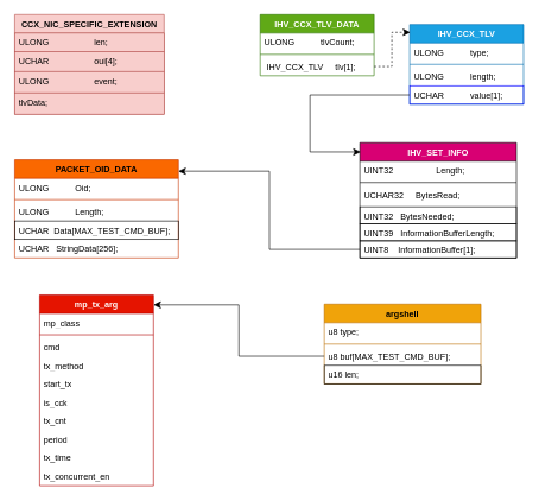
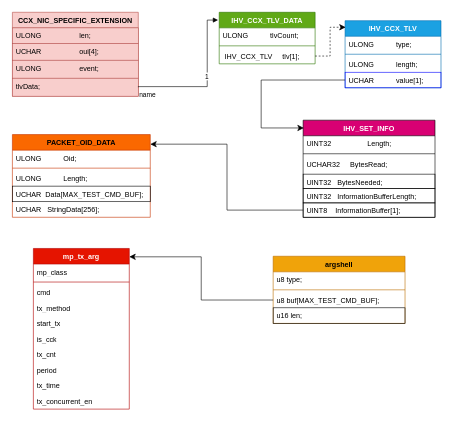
  <mxCell id="0" />
  <mxCell id="1" parent="0" />
  <mxCell id="2" value="CCX_NIC_SPECIFIC_EXTENSION" style="swimlane;fontStyle=1;align=center;verticalAlign=top;childLayout=stackLayout;horizontal=1;startSize=26;horizontalStack=0;resizeParent=1;resizeParentMax=0;resizeLast=0;collapsible=1;marginBottom=0;whiteSpace=wrap;html=1;fillColor=#f8cecc;strokeColor=#b85450;" parent="1" vertex="1"><mxGeometry x="20" y="20" width="210" height="140" as="geometry" /></mxCell>
  <mxCell id="3" value="ULONG&amp;nbsp;&amp;nbsp;&amp;nbsp;&amp;nbsp;&amp;nbsp;&amp;nbsp;&amp;nbsp;&amp;nbsp;&amp;nbsp;&amp;nbsp;&amp;nbsp;&amp;nbsp;&amp;nbsp;&amp;nbsp;&amp;nbsp;&amp;nbsp;&amp;nbsp;&amp;nbsp; len;&amp;nbsp;&amp;nbsp;&amp;nbsp;&amp;nbsp;&amp;nbsp;&amp;nbsp;&amp;nbsp; " style="text;strokeColor=#b85450;fillColor=#f8cecc;align=left;verticalAlign=top;spacingLeft=4;spacingRight=4;overflow=hidden;rotatable=0;points=[[0,0.5],[1,0.5]];portConstraint=eastwest;whiteSpace=wrap;html=1;" parent="2" vertex="1"><mxGeometry y="26" width="210" height="26" as="geometry" /></mxCell>
  <mxCell id="4" value="UCHAR&amp;nbsp;&amp;nbsp;&amp;nbsp;&amp;nbsp;&amp;nbsp;&amp;nbsp;&amp;nbsp;&amp;nbsp;&amp;nbsp;&amp;nbsp;&amp;nbsp;&amp;nbsp;&amp;nbsp;&amp;nbsp;&amp;nbsp;&amp;nbsp;&amp;nbsp;&amp;nbsp; oui[4]; " style="text;strokeColor=#b85450;fillColor=#f8cecc;align=left;verticalAlign=top;spacingLeft=4;spacingRight=4;overflow=hidden;rotatable=0;points=[[0,0.5],[1,0.5]];portConstraint=eastwest;whiteSpace=wrap;html=1;" parent="2" vertex="1"><mxGeometry y="52" width="210" height="28" as="geometry" /></mxCell>
  <mxCell id="5" value="ULONG&amp;nbsp;&amp;nbsp;&amp;nbsp;&amp;nbsp;&amp;nbsp;&amp;nbsp;&amp;nbsp;&amp;nbsp;&amp;nbsp;&amp;nbsp;&amp;nbsp;&amp;nbsp;&amp;nbsp;&amp;nbsp;&amp;nbsp;&amp;nbsp;&amp;nbsp;&amp;nbsp; event;&amp;nbsp; " style="text;strokeColor=#b85450;fillColor=#f8cecc;align=left;verticalAlign=top;spacingLeft=4;spacingRight=4;overflow=hidden;rotatable=0;points=[[0,0.5],[1,0.5]];portConstraint=eastwest;whiteSpace=wrap;html=1;" parent="2" vertex="1"><mxGeometry y="80" width="210" height="30" as="geometry" /></mxCell>
  <mxCell id="6" value="tlvData;" style="text;strokeColor=#b85450;fillColor=#f8cecc;align=left;verticalAlign=top;spacingLeft=4;spacingRight=4;overflow=hidden;rotatable=0;points=[[0,0.5],[1,0.5]];portConstraint=eastwest;whiteSpace=wrap;html=1;" parent="2" vertex="1"><mxGeometry y="110" width="210" height="30" as="geometry" /></mxCell>
+ <mxCell id="7" value="name" style="endArrow=block;endFill=1;html=1;edgeStyle=orthogonalEdgeStyle;align=left;verticalAlign=top;rounded=0;exitX=1;exitY=0.5;exitDx=0;exitDy=0;entryX=-0.012;entryY=0.151;entryDx=0;entryDy=0;entryPerimeter=0;" parent="1" source="6" target="9" edge="1"><mxGeometry x="-1" relative="1" as="geometry"><mxPoint x="415" y="154" as="sourcePoint" /><mxPoint x="405" y="84" as="targetPoint" /><Array as="points"><mxPoint x="230" y="144" /><mxPoint x="345" y="144" /><mxPoint x="345" y="33" /></Array></mxGeometry></mxCell>
+ <mxCell id="8" value="1" style="edgeLabel;resizable=0;html=1;align=left;verticalAlign=bottom;" parent="7" connectable="0" vertex="1"><mxGeometry x="-1" relative="1" as="geometry"><mxPoint x="110" y="-10" as="offset" /></mxGeometry></mxCell>
  <mxCell id="9" value="IHV_CCX_TLV_DATA" style="swimlane;fontStyle=1;align=center;verticalAlign=top;childLayout=stackLayout;horizontal=1;startSize=26;horizontalStack=0;resizeParent=1;resizeParentMax=0;resizeLast=0;collapsible=1;marginBottom=0;whiteSpace=wrap;html=1;fillColor=#60a917;fontColor=#ffffff;strokeColor=#2D7600;" parent="1" vertex="1"><mxGeometry x="365" y="20" width="160" height="86" as="geometry" /></mxCell>
  <mxCell id="10" value="ULONG&amp;nbsp;&amp;nbsp;&amp;nbsp;&amp;nbsp;&amp;nbsp;&amp;nbsp;&amp;nbsp;&amp;nbsp;&amp;nbsp;&amp;nbsp; tlvCount; " style="text;strokeColor=none;fillColor=none;align=left;verticalAlign=top;spacingLeft=4;spacingRight=4;overflow=hidden;rotatable=0;points=[[0,0.5],[1,0.5]];portConstraint=eastwest;whiteSpace=wrap;html=1;" parent="9" vertex="1"><mxGeometry y="26" width="160" height="26" as="geometry" /></mxCell>
  <mxCell id="11" value="" style="line;strokeWidth=1;fillColor=none;align=left;verticalAlign=middle;spacingTop=-1;spacingLeft=3;spacingRight=3;rotatable=0;labelPosition=right;points=[];portConstraint=eastwest;strokeColor=inherit;" parent="9" vertex="1"><mxGeometry y="52" width="160" height="8" as="geometry" /></mxCell>
  <mxCell id="12" value="&amp;nbsp;IHV_CCX_TLV&amp;nbsp;&amp;nbsp;&amp;nbsp;&amp;nbsp; tlv[1]; " style="text;strokeColor=none;fillColor=none;align=left;verticalAlign=top;spacingLeft=4;spacingRight=4;overflow=hidden;rotatable=0;points=[[0,0.5],[1,0.5]];portConstraint=eastwest;whiteSpace=wrap;html=1;" parent="9" vertex="1"><mxGeometry y="60" width="160" height="26" as="geometry" /></mxCell>
  <mxCell id="13" value="IHV_CCX_TLV" style="swimlane;fontStyle=1;align=center;verticalAlign=top;childLayout=stackLayout;horizontal=1;startSize=26;horizontalStack=0;resizeParent=1;resizeParentMax=0;resizeLast=0;collapsible=1;marginBottom=0;whiteSpace=wrap;html=1;fillColor=#1ba1e2;fontColor=#ffffff;strokeColor=#006EAF;" parent="1" vertex="1"><mxGeometry x="575" y="34" width="160" height="112" as="geometry" /></mxCell>
  <mxCell id="14" value="ULONG&amp;nbsp;&amp;nbsp;&amp;nbsp;&amp;nbsp;&amp;nbsp;&amp;nbsp;&amp;nbsp;&amp;nbsp;&amp;nbsp;&amp;nbsp; type; " style="text;strokeColor=none;fillColor=none;align=left;verticalAlign=top;spacingLeft=4;spacingRight=4;overflow=hidden;rotatable=0;points=[[0,0.5],[1,0.5]];portConstraint=eastwest;whiteSpace=wrap;html=1;" parent="13" vertex="1"><mxGeometry y="26" width="160" height="26" as="geometry" /></mxCell>
  <mxCell id="15" value="" style="line;strokeWidth=1;fillColor=none;align=left;verticalAlign=middle;spacingTop=-1;spacingLeft=3;spacingRight=3;rotatable=0;labelPosition=right;points=[];portConstraint=eastwest;strokeColor=inherit;" parent="13" vertex="1"><mxGeometry y="52" width="160" height="8" as="geometry" /></mxCell>
  <mxCell id="16" value="ULONG&amp;nbsp;&amp;nbsp;&amp;nbsp;&amp;nbsp;&amp;nbsp;&amp;nbsp;&amp;nbsp;&amp;nbsp;&amp;nbsp;&amp;nbsp; length; " style="text;strokeColor=none;fillColor=none;align=left;verticalAlign=top;spacingLeft=4;spacingRight=4;overflow=hidden;rotatable=0;points=[[0,0.5],[1,0.5]];portConstraint=eastwest;whiteSpace=wrap;html=1;" parent="13" vertex="1"><mxGeometry y="60" width="160" height="26" as="geometry" /></mxCell>
  <mxCell id="17" value="UCHAR&amp;nbsp;&amp;nbsp;&amp;nbsp;&amp;nbsp;&amp;nbsp;&amp;nbsp;&amp;nbsp;&amp;nbsp;&amp;nbsp;&amp;nbsp; value[1];" style="text;strokeColor=#0000ff;fillColor=none;align=left;verticalAlign=top;spacingLeft=4;spacingRight=4;overflow=hidden;rotatable=0;points=[[0,0.5],[1,0.5]];portConstraint=eastwest;whiteSpace=wrap;html=1;" parent="13" vertex="1"><mxGeometry y="86" width="160" height="26" as="geometry" /></mxCell>
  <mxCell id="18" value="IHV_SET_INFO" style="swimlane;fontStyle=1;align=center;verticalAlign=top;childLayout=stackLayout;horizontal=1;startSize=26;horizontalStack=0;resizeParent=1;resizeParentMax=0;resizeLast=0;collapsible=1;marginBottom=0;whiteSpace=wrap;html=1;fillColor=#d80073;fontColor=#ffffff;strokeColor=default;swimlaneLine=1;" parent="1" vertex="1"><mxGeometry x="505" y="200" width="220" height="162" as="geometry" /></mxCell>
  <mxCell id="19" value="UINT32&amp;nbsp;&amp;nbsp;&amp;nbsp;&amp;nbsp;&amp;nbsp;&amp;nbsp;&amp;nbsp;&amp;nbsp;&amp;nbsp;&amp;nbsp;&amp;nbsp;&amp;nbsp;&amp;nbsp;&amp;nbsp;&amp;nbsp;&amp;nbsp;&amp;nbsp; Length;" style="text;strokeColor=none;fillColor=none;align=left;verticalAlign=top;spacingLeft=4;spacingRight=4;overflow=hidden;rotatable=0;points=[[0,0.5],[1,0.5]];portConstraint=eastwest;whiteSpace=wrap;html=1;" parent="18" vertex="1"><mxGeometry y="26" width="220" height="26" as="geometry" /></mxCell>
  <mxCell id="20" value="" style="line;strokeWidth=1;fillColor=none;align=left;verticalAlign=middle;spacingTop=-1;spacingLeft=3;spacingRight=3;rotatable=0;labelPosition=right;points=[];portConstraint=eastwest;strokeColor=default;" parent="18" vertex="1"><mxGeometry y="52" width="220" height="8" as="geometry" /></mxCell>
  <mxCell id="21" value="UCHAR32&amp;nbsp;&amp;nbsp;&amp;nbsp;&amp;nbsp; BytesRead;" style="text;strokeColor=none;fillColor=none;align=left;verticalAlign=top;spacingLeft=4;spacingRight=4;overflow=hidden;rotatable=0;points=[[0,0.5],[1,0.5]];portConstraint=eastwest;whiteSpace=wrap;html=1;" parent="18" vertex="1"><mxGeometry y="60" width="220" height="30" as="geometry" /></mxCell>
  <mxCell id="22" value="UINT32&amp;nbsp;&amp;nbsp; BytesNeeded;" style="text;strokeColor=default;fillColor=none;align=left;verticalAlign=top;spacingLeft=4;spacingRight=4;overflow=hidden;rotatable=0;points=[[0,0.5],[1,0.5]];portConstraint=eastwest;whiteSpace=wrap;html=1;" parent="18" vertex="1"><mxGeometry y="90" width="220" height="24" as="geometry" /></mxCell>
- <mxCell id="23" value="UINT39&amp;nbsp;&amp;nbsp; InformationBufferLength;" style="text;strokeColor=default;fillColor=none;align=left;verticalAlign=top;spacingLeft=4;spacingRight=4;overflow=hidden;rotatable=0;points=[[0,0.5],[1,0.5]];portConstraint=eastwest;whiteSpace=wrap;html=1;" parent="18" vertex="1"><mxGeometry y="114" width="220" height="24" as="geometry" /></mxCell>
+ <mxCell id="23" value="UINT32&amp;nbsp;&amp;nbsp; InformationBufferLength;" style="text;strokeColor=default;fillColor=none;align=left;verticalAlign=top;spacingLeft=4;spacingRight=4;overflow=hidden;rotatable=0;points=[[0,0.5],[1,0.5]];portConstraint=eastwest;whiteSpace=wrap;html=1;" parent="18" vertex="1"><mxGeometry y="114" width="220" height="24" as="geometry" /></mxCell>
  <mxCell id="24" value="UINT8&amp;nbsp;&amp;nbsp;&amp;nbsp; InformationBuffer[1];" style="text;strokeColor=default;fillColor=none;align=left;verticalAlign=top;spacingLeft=4;spacingRight=4;overflow=hidden;rotatable=0;points=[[0,0.5],[1,0.5]];portConstraint=eastwest;whiteSpace=wrap;html=1;" parent="18" vertex="1"><mxGeometry y="138" width="220" height="24" as="geometry" /></mxCell>
  <mxCell id="25" value="" style="edgeStyle=elbowEdgeStyle;elbow=horizontal;endArrow=classic;html=1;curved=0;rounded=0;endSize=8;startSize=8;exitX=0;exitY=0.5;exitDx=0;exitDy=0;entryX=0.005;entryY=0.08;entryDx=0;entryDy=0;entryPerimeter=0;" parent="1" source="17" target="18" edge="1"><mxGeometry width="50" height="50" relative="1" as="geometry"><mxPoint x="435" y="354" as="sourcePoint" /><mxPoint x="685" y="336" as="targetPoint" /><Array as="points"><mxPoint x="435" y="264" /></Array></mxGeometry></mxCell>
  <mxCell id="26" value="PACKET_OID_DATA" style="swimlane;fontStyle=1;align=center;verticalAlign=top;childLayout=stackLayout;horizontal=1;startSize=26;horizontalStack=0;resizeParent=1;resizeParentMax=0;resizeLast=0;collapsible=1;marginBottom=0;whiteSpace=wrap;html=1;fillColor=#fa6800;strokeColor=#C73500;fontColor=#000000;" parent="1" vertex="1"><mxGeometry x="20" y="224" width="230" height="138" as="geometry" /></mxCell>
  <mxCell id="27" value="ULONG&amp;nbsp;&amp;nbsp;&amp;nbsp;&amp;nbsp;&amp;nbsp;&amp;nbsp;&amp;nbsp;&amp;nbsp;&amp;nbsp;&amp;nbsp; Oid;" style="text;strokeColor=none;fillColor=none;align=left;verticalAlign=top;spacingLeft=4;spacingRight=4;overflow=hidden;rotatable=0;points=[[0,0.5],[1,0.5]];portConstraint=eastwest;whiteSpace=wrap;html=1;" parent="26" vertex="1"><mxGeometry y="26" width="230" height="26" as="geometry" /></mxCell>
  <mxCell id="28" value="" style="line;strokeWidth=1;fillColor=none;align=left;verticalAlign=middle;spacingTop=-1;spacingLeft=3;spacingRight=3;rotatable=0;labelPosition=right;points=[];portConstraint=eastwest;strokeColor=inherit;" parent="26" vertex="1"><mxGeometry y="52" width="230" height="8" as="geometry" /></mxCell>
  <mxCell id="29" value="ULONG           Length;" style="text;strokeColor=none;fillColor=none;align=left;verticalAlign=top;spacingLeft=4;spacingRight=4;overflow=hidden;rotatable=0;points=[[0,0.5],[1,0.5]];portConstraint=eastwest;whiteSpace=wrap;html=1;" parent="26" vertex="1"><mxGeometry y="60" width="230" height="26" as="geometry" /></mxCell>
  <mxCell id="30" value="UCHAR&amp;nbsp; Data[MAX_TEST_CMD_BUF];" style="text;strokeColor=default;fillColor=none;align=left;verticalAlign=top;spacingLeft=4;spacingRight=4;overflow=hidden;rotatable=0;points=[[0,0.5],[1,0.5]];portConstraint=eastwest;whiteSpace=wrap;html=1;" parent="26" vertex="1"><mxGeometry y="86" width="230" height="26" as="geometry" /></mxCell>
  <mxCell id="31" value="UCHAR&amp;nbsp;&amp;nbsp; StringData[256];" style="text;strokeColor=none;fillColor=none;align=left;verticalAlign=top;spacingLeft=4;spacingRight=4;overflow=hidden;rotatable=0;points=[[0,0.5],[1,0.5]];portConstraint=eastwest;whiteSpace=wrap;html=1;" parent="26" vertex="1"><mxGeometry y="112" width="230" height="26" as="geometry" /></mxCell>
  <mxCell id="32" value="argshell" style="swimlane;fontStyle=1;align=center;verticalAlign=top;childLayout=stackLayout;horizontal=1;startSize=26;horizontalStack=0;resizeParent=1;resizeParentMax=0;resizeLast=0;collapsible=1;marginBottom=0;whiteSpace=wrap;html=1;fillColor=#f0a30a;fontColor=#000000;strokeColor=#BD7000;" parent="1" vertex="1"><mxGeometry x="455" y="427" width="220" height="112" as="geometry" /></mxCell>
  <mxCell id="33" value="u8 type;" style="text;strokeColor=none;fillColor=none;align=left;verticalAlign=top;spacingLeft=4;spacingRight=4;overflow=hidden;rotatable=0;points=[[0,0.5],[1,0.5]];portConstraint=eastwest;whiteSpace=wrap;html=1;" parent="32" vertex="1"><mxGeometry y="26" width="220" height="26" as="geometry" /></mxCell>
  <mxCell id="34" value="" style="line;strokeWidth=1;fillColor=none;align=left;verticalAlign=middle;spacingTop=-1;spacingLeft=3;spacingRight=3;rotatable=0;labelPosition=right;points=[];portConstraint=eastwest;strokeColor=inherit;" parent="32" vertex="1"><mxGeometry y="52" width="220" height="8" as="geometry" /></mxCell>
  <mxCell id="35" value="u8 buf[MAX_TEST_CMD_BUF];" style="text;strokeColor=none;fillColor=none;align=left;verticalAlign=top;spacingLeft=4;spacingRight=4;overflow=hidden;rotatable=0;points=[[0,0.5],[1,0.5]];portConstraint=eastwest;whiteSpace=wrap;html=1;" parent="32" vertex="1"><mxGeometry y="60" width="220" height="26" as="geometry" /></mxCell>
  <mxCell id="36" value="u16 len;" style="text;strokeColor=default;fillColor=none;align=left;verticalAlign=top;spacingLeft=4;spacingRight=4;overflow=hidden;rotatable=0;points=[[0,0.5],[1,0.5]];portConstraint=eastwest;whiteSpace=wrap;html=1;" parent="32" vertex="1"><mxGeometry y="86" width="220" height="26" as="geometry" /></mxCell>
  <mxCell id="37" value="" style="edgeStyle=elbowEdgeStyle;elbow=horizontal;endArrow=classic;html=1;curved=0;rounded=0;endSize=8;startSize=8;entryX=1;entryY=0.116;entryDx=0;entryDy=0;entryPerimeter=0;exitX=0;exitY=0.5;exitDx=0;exitDy=0;" parent="1" source="24" target="26" edge="1"><mxGeometry width="50" height="50" relative="1" as="geometry"><mxPoint x="435" y="494" as="sourcePoint" /><mxPoint x="485" y="444" as="targetPoint" /></mxGeometry></mxCell>
  <mxCell id="38" value="mp_tx_arg" style="swimlane;fontStyle=1;align=center;verticalAlign=top;childLayout=stackLayout;horizontal=1;startSize=26;horizontalStack=0;resizeParent=1;resizeParentMax=0;resizeLast=0;collapsible=1;marginBottom=0;whiteSpace=wrap;html=1;strokeColor=#B20000;fillColor=#e51400;fontColor=#ffffff;" parent="1" vertex="1"><mxGeometry x="55" y="414" width="160" height="268" as="geometry"><mxRectangle x="105" y="820" width="100" height="30" as="alternateBounds" /></mxGeometry></mxCell>
  <mxCell id="39" value="mp_class" style="text;strokeColor=none;fillColor=none;align=left;verticalAlign=top;spacingLeft=4;spacingRight=4;overflow=hidden;rotatable=0;points=[[0,0.5],[1,0.5]];portConstraint=eastwest;whiteSpace=wrap;html=1;" parent="38" vertex="1"><mxGeometry y="26" width="160" height="26" as="geometry" /></mxCell>
  <mxCell id="40" value="" style="line;strokeWidth=1;fillColor=none;align=left;verticalAlign=middle;spacingTop=-1;spacingLeft=3;spacingRight=3;rotatable=0;labelPosition=right;points=[];portConstraint=eastwest;strokeColor=inherit;" parent="38" vertex="1"><mxGeometry y="52" width="160" height="8" as="geometry" /></mxCell>
  <mxCell id="41" value="cmd" style="text;strokeColor=none;fillColor=none;align=left;verticalAlign=top;spacingLeft=4;spacingRight=4;overflow=hidden;rotatable=0;points=[[0,0.5],[1,0.5]];portConstraint=eastwest;whiteSpace=wrap;html=1;" parent="38" vertex="1"><mxGeometry y="60" width="160" height="26" as="geometry" /></mxCell>
  <mxCell id="42" value="tx_method" style="text;strokeColor=none;fillColor=none;align=left;verticalAlign=top;spacingLeft=4;spacingRight=4;overflow=hidden;rotatable=0;points=[[0,0.5],[1,0.5]];portConstraint=eastwest;whiteSpace=wrap;html=1;" parent="38" vertex="1"><mxGeometry y="86" width="160" height="26" as="geometry" /></mxCell>
  <mxCell id="43" value="start_tx" style="text;strokeColor=none;fillColor=none;align=left;verticalAlign=top;spacingLeft=4;spacingRight=4;overflow=hidden;rotatable=0;points=[[0,0.5],[1,0.5]];portConstraint=eastwest;whiteSpace=wrap;html=1;" parent="38" vertex="1"><mxGeometry y="112" width="160" height="26" as="geometry" /></mxCell>
  <mxCell id="44" value="is_cck" style="text;strokeColor=none;fillColor=none;align=left;verticalAlign=top;spacingLeft=4;spacingRight=4;overflow=hidden;rotatable=0;points=[[0,0.5],[1,0.5]];portConstraint=eastwest;whiteSpace=wrap;html=1;" parent="38" vertex="1"><mxGeometry y="138" width="160" height="26" as="geometry" /></mxCell>
  <mxCell id="45" value="tx_cnt" style="text;strokeColor=none;fillColor=none;align=left;verticalAlign=top;spacingLeft=4;spacingRight=4;overflow=hidden;rotatable=0;points=[[0,0.5],[1,0.5]];portConstraint=eastwest;whiteSpace=wrap;html=1;" parent="38" vertex="1"><mxGeometry y="164" width="160" height="26" as="geometry" /></mxCell>
  <mxCell id="46" value="period" style="text;strokeColor=none;fillColor=none;align=left;verticalAlign=top;spacingLeft=4;spacingRight=4;overflow=hidden;rotatable=0;points=[[0,0.5],[1,0.5]];portConstraint=eastwest;whiteSpace=wrap;html=1;" parent="38" vertex="1"><mxGeometry y="190" width="160" height="26" as="geometry" /></mxCell>
  <mxCell id="47" value="tx_time" style="text;strokeColor=none;fillColor=none;align=left;verticalAlign=top;spacingLeft=4;spacingRight=4;overflow=hidden;rotatable=0;points=[[0,0.5],[1,0.5]];portConstraint=eastwest;whiteSpace=wrap;html=1;" parent="38" vertex="1"><mxGeometry y="216" width="160" height="26" as="geometry" /></mxCell>
  <mxCell id="48" value="tx_concurrent_en" style="text;strokeColor=none;fillColor=none;align=left;verticalAlign=top;spacingLeft=4;spacingRight=4;overflow=hidden;rotatable=0;points=[[0,0.5],[1,0.5]];portConstraint=eastwest;whiteSpace=wrap;html=1;" parent="38" vertex="1"><mxGeometry y="242" width="160" height="26" as="geometry" /></mxCell>
  <mxCell id="49" value="" style="edgeStyle=elbowEdgeStyle;elbow=horizontal;endArrow=classic;html=1;curved=0;rounded=0;endSize=8;startSize=8;exitX=1;exitY=0.5;exitDx=0;exitDy=0;entryX=0.006;entryY=0.098;entryDx=0;entryDy=0;entryPerimeter=0;dashed=1;" parent="1" source="12" target="13" edge="1"><mxGeometry width="50" height="50" relative="1" as="geometry"><mxPoint x="435" y="254" as="sourcePoint" /><mxPoint x="485" y="204" as="targetPoint" /></mxGeometry></mxCell>
  <mxCell id="50" value="" style="edgeStyle=elbowEdgeStyle;elbow=horizontal;endArrow=classic;html=1;curved=0;rounded=0;endSize=8;startSize=8;exitX=0;exitY=0.5;exitDx=0;exitDy=0;entryX=1;entryY=0.052;entryDx=0;entryDy=0;entryPerimeter=0;" parent="1" source="35" target="38" edge="1"><mxGeometry width="50" height="50" relative="1" as="geometry"><mxPoint x="175" y="743" as="sourcePoint" /><mxPoint x="225" y="693" as="targetPoint" /></mxGeometry></mxCell>
